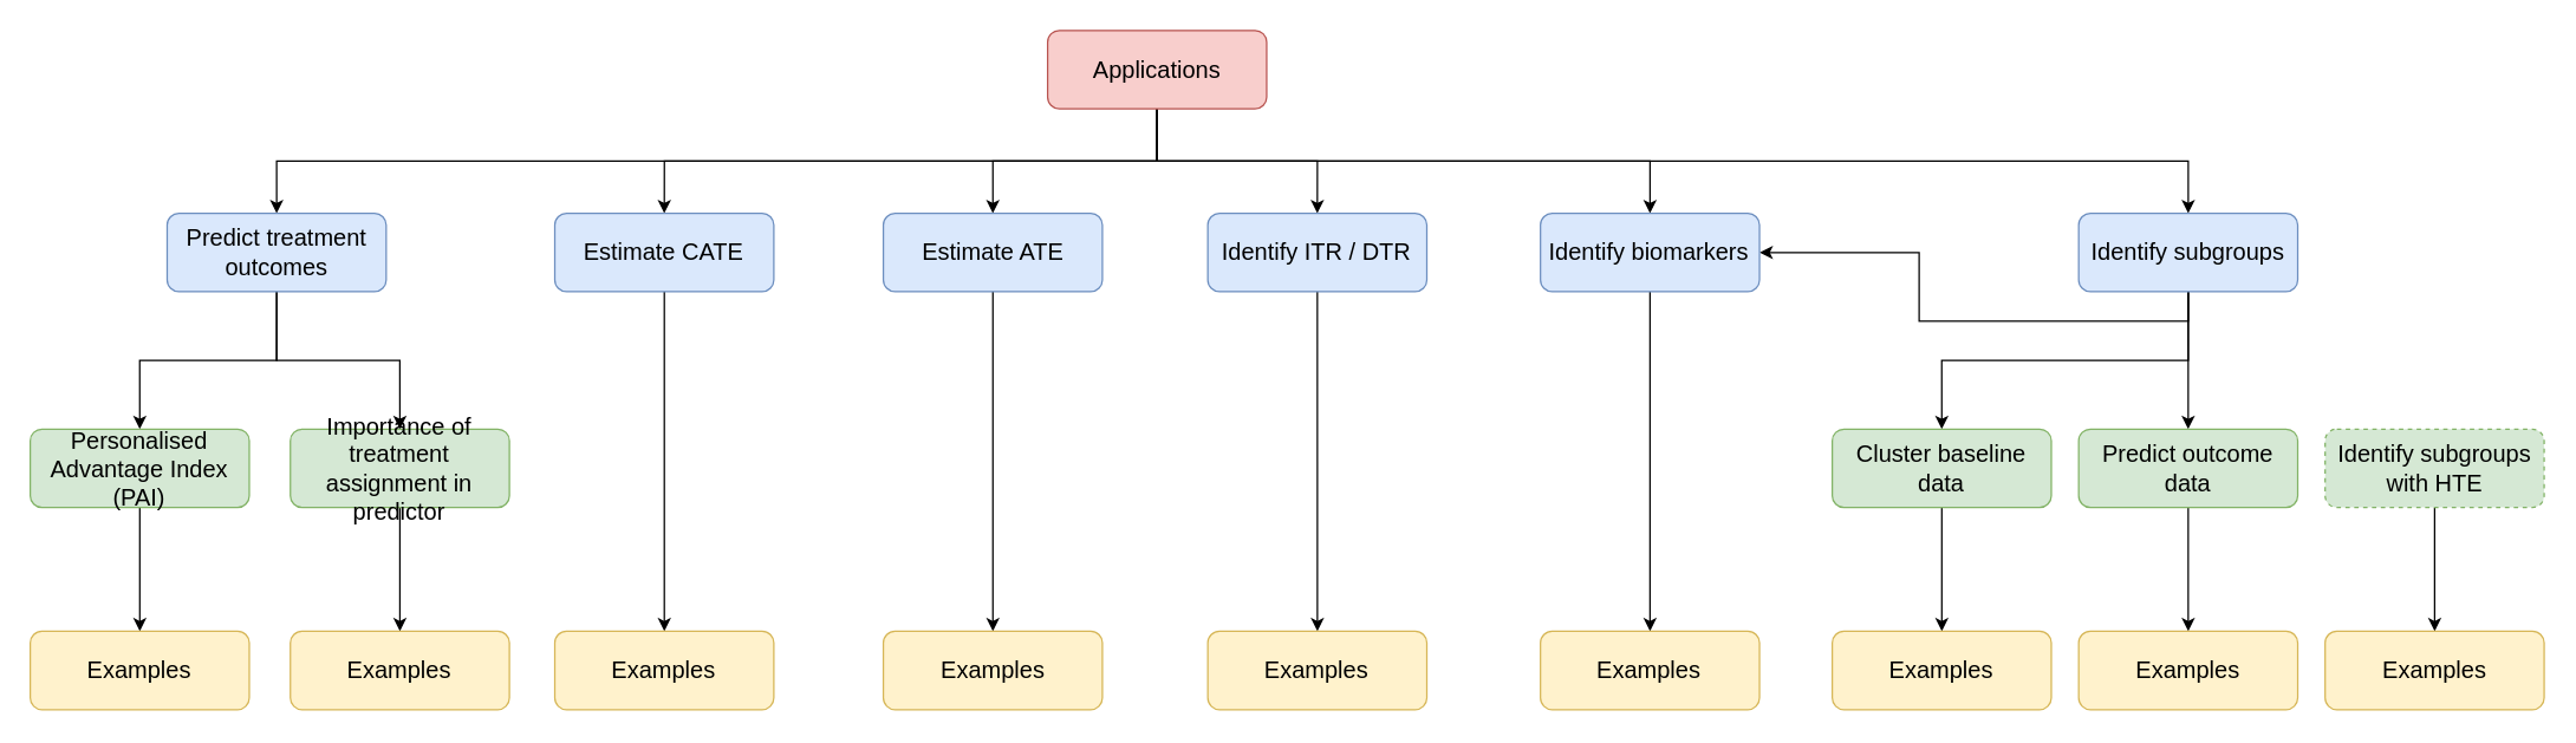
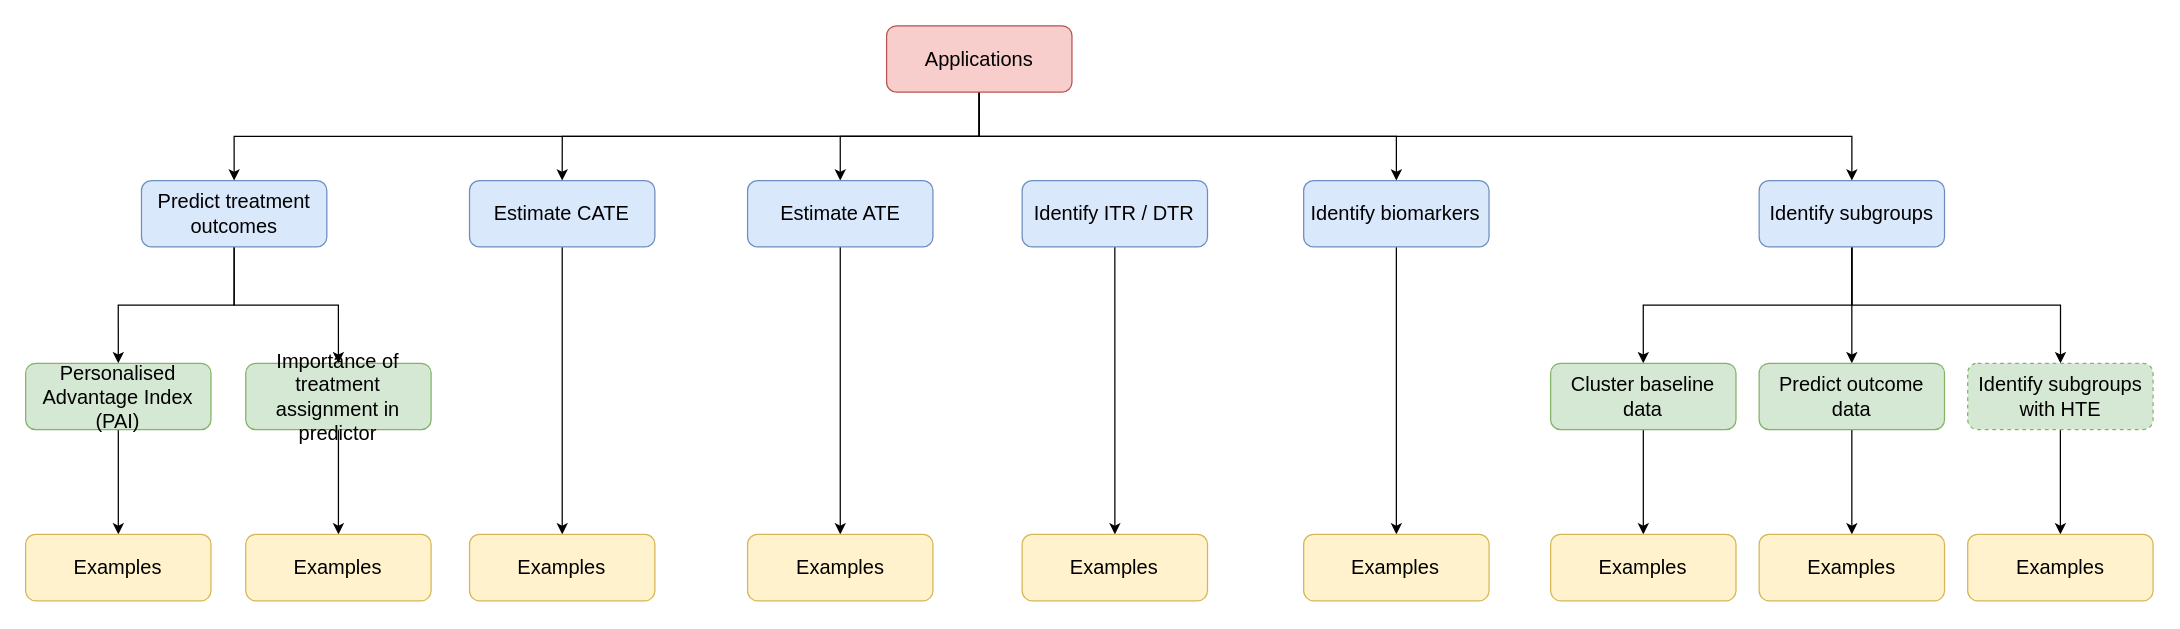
  <mxCell id="0" />
  <mxCell id="1" parent="0" />
  <mxCell id="2" style="edgeStyle=orthogonalEdgeStyle;rounded=0;orthogonalLoop=1;jettySize=auto;html=1;exitX=0.5;exitY=1;exitDx=0;exitDy=0;entryX=0.5;entryY=0;entryDx=0;entryDy=0;" edge="1" parent="1" source="8" target="11"><mxGeometry relative="1" as="geometry" /></mxCell>
  <mxCell id="3" style="edgeStyle=orthogonalEdgeStyle;rounded=0;orthogonalLoop=1;jettySize=auto;html=1;exitX=0.5;exitY=1;exitDx=0;exitDy=0;entryX=0.5;entryY=0;entryDx=0;entryDy=0;" edge="1" parent="1" source="8" target="13"><mxGeometry relative="1" as="geometry" /></mxCell>
  <mxCell id="4" style="edgeStyle=orthogonalEdgeStyle;rounded=0;orthogonalLoop=1;jettySize=auto;html=1;exitX=0.5;exitY=1;exitDx=0;exitDy=0;entryX=0.5;entryY=0;entryDx=0;entryDy=0;" edge="1" parent="1" source="8" target="23"><mxGeometry relative="1" as="geometry" /></mxCell>
- <mxCell id="5" style="edgeStyle=orthogonalEdgeStyle;rounded=0;orthogonalLoop=1;jettySize=auto;html=1;exitX=0.5;exitY=1;exitDx=0;exitDy=0;entryX=0.5;entryY=0;entryDx=0;entryDy=0;" edge="1" parent="1" source="8" target="19"><mxGeometry relative="1" as="geometry" /></mxCell>
  <mxCell id="6" style="edgeStyle=orthogonalEdgeStyle;rounded=0;orthogonalLoop=1;jettySize=auto;html=1;exitX=0.5;exitY=1;exitDx=0;exitDy=0;" edge="1" parent="1" source="8" target="17"><mxGeometry relative="1" as="geometry" /></mxCell>
  <mxCell id="7" style="edgeStyle=orthogonalEdgeStyle;rounded=0;orthogonalLoop=1;jettySize=auto;html=1;exitX=0.5;exitY=1;exitDx=0;exitDy=0;" edge="1" parent="1" source="8" target="21"><mxGeometry relative="1" as="geometry" /></mxCell>
  <mxCell id="8" value="Applications" style="rounded=1;whiteSpace=wrap;html=1;fillColor=#f8cecc;strokeColor=#b85450;fontSize=16;" vertex="1" parent="1"><mxGeometry x="708.78" y="20" width="148.293" height="53.077" as="geometry" /></mxCell>
  <mxCell id="9" style="edgeStyle=orthogonalEdgeStyle;rounded=0;orthogonalLoop=1;jettySize=auto;html=1;exitX=0.5;exitY=1;exitDx=0;exitDy=0;entryX=0.5;entryY=0;entryDx=0;entryDy=0;" edge="1" parent="1" source="11" target="25"><mxGeometry relative="1" as="geometry" /></mxCell>
  <mxCell id="10" style="edgeStyle=orthogonalEdgeStyle;rounded=0;orthogonalLoop=1;jettySize=auto;html=1;exitX=0.5;exitY=1;exitDx=0;exitDy=0;entryX=0.5;entryY=0;entryDx=0;entryDy=0;" edge="1" parent="1" source="11" target="27"><mxGeometry relative="1" as="geometry" /></mxCell>
  <mxCell id="11" value="Predict treatment outcomes" style="rounded=1;whiteSpace=wrap;html=1;fillColor=#dae8fc;strokeColor=#6c8ebf;fontSize=16;" vertex="1" parent="1"><mxGeometry x="112.683" y="143.846" width="148.293" height="53.077" as="geometry" /></mxCell>
  <mxCell id="12" style="edgeStyle=orthogonalEdgeStyle;rounded=0;orthogonalLoop=1;jettySize=auto;html=1;exitX=0.5;exitY=1;exitDx=0;exitDy=0;entryX=0.5;entryY=0;entryDx=0;entryDy=0;" edge="1" parent="1" source="13" target="36"><mxGeometry relative="1" as="geometry" /></mxCell>
  <mxCell id="13" value="Estimate CATE" style="rounded=1;whiteSpace=wrap;html=1;fillColor=#dae8fc;strokeColor=#6c8ebf;fontSize=16;" vertex="1" parent="1"><mxGeometry x="375.122" y="143.846" width="148.293" height="53.077" as="geometry" /></mxCell>
  <mxCell id="14" style="edgeStyle=orthogonalEdgeStyle;rounded=0;orthogonalLoop=1;jettySize=auto;html=1;exitX=0.5;exitY=1;exitDx=0;exitDy=0;entryX=0.5;entryY=0;entryDx=0;entryDy=0;" edge="1" parent="1" source="17" target="29"><mxGeometry relative="1" as="geometry" /></mxCell>
  <mxCell id="15" style="edgeStyle=orthogonalEdgeStyle;rounded=0;orthogonalLoop=1;jettySize=auto;html=1;exitX=0.5;exitY=1;exitDx=0;exitDy=0;entryX=0.5;entryY=0;entryDx=0;entryDy=0;" edge="1" parent="1" source="17" target="31"><mxGeometry relative="1" as="geometry" /></mxCell>
- <mxCell id="16" style="edgeStyle=orthogonalEdgeStyle;rounded=0;orthogonalLoop=1;jettySize=auto;html=1;exitX=0.5;exitY=1;exitDx=0;exitDy=0;" edge="1" parent="1" source="17" target="21"><mxGeometry relative="1" as="geometry" /></mxCell>
+ <mxCell id="16" style="edgeStyle=orthogonalEdgeStyle;rounded=0;orthogonalLoop=1;jettySize=auto;html=1;exitX=0.5;exitY=1;exitDx=0;exitDy=0;" edge="1" parent="1" source="17" target="33"><mxGeometry relative="1" as="geometry" /></mxCell>
  <mxCell id="17" value="Identify subgroups" style="rounded=1;whiteSpace=wrap;html=1;fillColor=#dae8fc;strokeColor=#6c8ebf;fontSize=16;" vertex="1" parent="1"><mxGeometry x="1406.828" y="143.846" width="148.293" height="53.077" as="geometry" /></mxCell>
  <mxCell id="18" style="edgeStyle=orthogonalEdgeStyle;rounded=0;orthogonalLoop=1;jettySize=auto;html=1;exitX=0.5;exitY=1;exitDx=0;exitDy=0;" edge="1" parent="1" source="19" target="38"><mxGeometry relative="1" as="geometry" /></mxCell>
  <mxCell id="19" value="Identify ITR / DTR" style="rounded=1;whiteSpace=wrap;html=1;fillColor=#dae8fc;strokeColor=#6c8ebf;fontSize=16;" vertex="1" parent="1"><mxGeometry x="817.22" y="143.846" width="148.293" height="53.077" as="geometry" /></mxCell>
  <mxCell id="20" style="edgeStyle=orthogonalEdgeStyle;rounded=0;orthogonalLoop=1;jettySize=auto;html=1;exitX=0.5;exitY=1;exitDx=0;exitDy=0;entryX=0.5;entryY=0;entryDx=0;entryDy=0;" edge="1" parent="1" source="21" target="37"><mxGeometry relative="1" as="geometry" /></mxCell>
  <mxCell id="21" value="Identify biomarkers" style="rounded=1;whiteSpace=wrap;html=1;fillColor=#dae8fc;strokeColor=#6c8ebf;fontSize=16;" vertex="1" parent="1"><mxGeometry x="1042.439" y="143.846" width="148.293" height="53.077" as="geometry" /></mxCell>
  <mxCell id="22" style="edgeStyle=orthogonalEdgeStyle;rounded=0;orthogonalLoop=1;jettySize=auto;html=1;exitX=0.5;exitY=1;exitDx=0;exitDy=0;entryX=0.5;entryY=0;entryDx=0;entryDy=0;" edge="1" parent="1" source="23" target="39"><mxGeometry relative="1" as="geometry" /></mxCell>
  <mxCell id="23" value="Estimate ATE" style="rounded=1;whiteSpace=wrap;html=1;fillColor=#dae8fc;strokeColor=#6c8ebf;fontSize=16;" vertex="1" parent="1"><mxGeometry x="597.561" y="143.846" width="148.293" height="53.077" as="geometry" /></mxCell>
  <mxCell id="24" style="edgeStyle=orthogonalEdgeStyle;rounded=0;orthogonalLoop=1;jettySize=auto;html=1;exitX=0.5;exitY=1;exitDx=0;exitDy=0;entryX=0.5;entryY=0;entryDx=0;entryDy=0;" edge="1" parent="1" source="25" target="34"><mxGeometry relative="1" as="geometry" /></mxCell>
  <mxCell id="25" value="Personalised Advantage Index (PAI)" style="rounded=1;whiteSpace=wrap;html=1;fillColor=#d5e8d4;strokeColor=#82b366;fontSize=16;" vertex="1" parent="1"><mxGeometry x="20" y="289.996" width="148.293" height="53.077" as="geometry" /></mxCell>
  <mxCell id="26" style="edgeStyle=orthogonalEdgeStyle;rounded=0;orthogonalLoop=1;jettySize=auto;html=1;exitX=0.5;exitY=1;exitDx=0;exitDy=0;entryX=0.5;entryY=0;entryDx=0;entryDy=0;" edge="1" parent="1" source="27" target="35"><mxGeometry relative="1" as="geometry" /></mxCell>
  <mxCell id="27" value="Importance of treatment assignment in predictor" style="rounded=1;whiteSpace=wrap;html=1;fillColor=#d5e8d4;strokeColor=#82b366;fontSize=16;" vertex="1" parent="1"><mxGeometry x="196.098" y="289.996" width="148.293" height="53.077" as="geometry" /></mxCell>
  <mxCell id="28" style="edgeStyle=orthogonalEdgeStyle;rounded=0;orthogonalLoop=1;jettySize=auto;html=1;exitX=0.5;exitY=1;exitDx=0;exitDy=0;entryX=0.5;entryY=0;entryDx=0;entryDy=0;" edge="1" parent="1" source="29" target="40"><mxGeometry relative="1" as="geometry" /></mxCell>
  <mxCell id="29" value="Cluster baseline data&lt;span style=&quot;color: rgba(0, 0, 0, 0); font-family: monospace; font-size: 0px; text-align: start; text-wrap-mode: nowrap;&quot;&gt;%3CmxGraphModel%3E%3Croot%3E%3CmxCell%20id%3D%220%22%2F%3E%3CmxCell%20id%3D%221%22%20parent%3D%220%22%2F%3E%3CmxCell%20id%3D%222%22%20value%3D%22Importance%20of%20treatment%20assignment%20in%20predictor%22%20style%3D%22rounded%3D1%3BwhiteSpace%3Dwrap%3Bhtml%3D1%3BfillColor%3D%23d5e8d4%3BstrokeColor%3D%2382b366%3BfontSize%3D16%3B%22%20vertex%3D%221%22%20parent%3D%221%22%3E%3CmxGeometry%20x%3D%22250%22%20y%3D%22390%22%20width%3D%22160%22%20height%3D%2260%22%20as%3D%22geometry%22%2F%3E%3C%2FmxCell%3E%3C%2Froot%3E%3C%2FmxGraphModel%3E&lt;/span&gt;" style="rounded=1;whiteSpace=wrap;html=1;fillColor=#d5e8d4;strokeColor=#82b366;fontSize=16;" vertex="1" parent="1"><mxGeometry x="1239.999" y="289.996" width="148.293" height="53.077" as="geometry" /></mxCell>
  <mxCell id="30" style="edgeStyle=orthogonalEdgeStyle;rounded=0;orthogonalLoop=1;jettySize=auto;html=1;exitX=0.5;exitY=1;exitDx=0;exitDy=0;entryX=0.5;entryY=0;entryDx=0;entryDy=0;" edge="1" parent="1" source="31" target="42"><mxGeometry relative="1" as="geometry" /></mxCell>
  <mxCell id="31" value="Predict outcome data" style="rounded=1;whiteSpace=wrap;html=1;fillColor=#d5e8d4;strokeColor=#82b366;fontSize=16;" vertex="1" parent="1"><mxGeometry x="1406.828" y="289.996" width="148.293" height="53.077" as="geometry" /></mxCell>
  <mxCell id="32" style="edgeStyle=orthogonalEdgeStyle;rounded=0;orthogonalLoop=1;jettySize=auto;html=1;exitX=0.5;exitY=1;exitDx=0;exitDy=0;entryX=0.5;entryY=0;entryDx=0;entryDy=0;" edge="1" parent="1" source="33" target="41"><mxGeometry relative="1" as="geometry" /></mxCell>
  <mxCell id="33" value="Identify subgroups with HTE" style="rounded=1;whiteSpace=wrap;html=1;fillColor=#d5e8d4;strokeColor=#82b366;fontSize=16;dashed=1;" vertex="1" parent="1"><mxGeometry x="1573.657" y="289.996" width="148.293" height="53.077" as="geometry" /></mxCell>
  <mxCell id="34" value="Examples" style="rounded=1;whiteSpace=wrap;html=1;fillColor=#fff2cc;strokeColor=#d6b656;fontSize=16;" vertex="1" parent="1"><mxGeometry x="20" y="426.924" width="148.293" height="53.077" as="geometry" /></mxCell>
  <mxCell id="35" value="Examples" style="rounded=1;whiteSpace=wrap;html=1;fillColor=#fff2cc;strokeColor=#d6b656;fontSize=16;" vertex="1" parent="1"><mxGeometry x="196.098" y="426.924" width="148.293" height="53.077" as="geometry" /></mxCell>
  <mxCell id="36" value="Examples" style="rounded=1;whiteSpace=wrap;html=1;fillColor=#fff2cc;strokeColor=#d6b656;fontSize=16;" vertex="1" parent="1"><mxGeometry x="375.122" y="426.923" width="148.293" height="53.077" as="geometry" /></mxCell>
  <mxCell id="37" value="Examples" style="rounded=1;whiteSpace=wrap;html=1;fillColor=#fff2cc;strokeColor=#d6b656;fontSize=16;" vertex="1" parent="1"><mxGeometry x="1042.439" y="426.923" width="148.293" height="53.077" as="geometry" /></mxCell>
  <mxCell id="38" value="Examples" style="rounded=1;whiteSpace=wrap;html=1;fillColor=#fff2cc;strokeColor=#d6b656;fontSize=16;" vertex="1" parent="1"><mxGeometry x="817.22" y="426.923" width="148.293" height="53.077" as="geometry" /></mxCell>
  <mxCell id="39" value="Examples" style="rounded=1;whiteSpace=wrap;html=1;fillColor=#fff2cc;strokeColor=#d6b656;fontSize=16;" vertex="1" parent="1"><mxGeometry x="597.561" y="426.923" width="148.293" height="53.077" as="geometry" /></mxCell>
  <mxCell id="40" value="Examples" style="rounded=1;whiteSpace=wrap;html=1;fillColor=#fff2cc;strokeColor=#d6b656;fontSize=16;" vertex="1" parent="1"><mxGeometry x="1239.999" y="426.923" width="148.293" height="53.077" as="geometry" /></mxCell>
  <mxCell id="41" value="Examples" style="rounded=1;whiteSpace=wrap;html=1;fillColor=#fff2cc;strokeColor=#d6b656;fontSize=16;" vertex="1" parent="1"><mxGeometry x="1573.659" y="426.923" width="148.293" height="53.077" as="geometry" /></mxCell>
  <mxCell id="42" value="Examples" style="rounded=1;whiteSpace=wrap;html=1;fillColor=#fff2cc;strokeColor=#d6b656;fontSize=16;" vertex="1" parent="1"><mxGeometry x="1406.829" y="426.923" width="148.293" height="53.077" as="geometry" /></mxCell>
